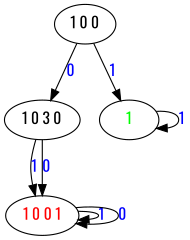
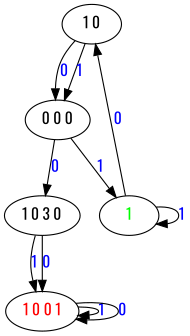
  digraph {
    fontname=Oswald
    node [fontname=Oswald]
    edge [fontname=Oswald]
-   "1 0 0"
+   "1 0"
+   "1 0 0" [label="0 0 0"]
    n3 [label="1 0 3 0"]
    n4 [label=<<font color="green">1</font>>]
    n5 [label=<<font color="red">1 0 0 1</font>>]
+   "1 0" -> "1 0 0" [label=<<font color="blue">0</font>>]
+   "1 0" -> "1 0 0" [label=<<font color="blue">1</font>>]
    "1 0 0" -> n3 [label=<<font color="blue">0</font>>]
    "1 0 0" -> n4 [label=<<font color="blue">1</font>>]
    n3 -> n5 [label=<<font color="blue">1</font>>]
    n3 -> n5 [label=<<font color="blue">0</font>>]
+   n4 -> "1 0" [label=<<font color="blue">0</font>>]
    n4 -> n4 [label=<<font color="blue">1</font>>]
    n5 -> n5 [label=<<font color="blue">1</font>>]
    n5 -> n5 [label=<<font color="blue">0</font>>]
  }
